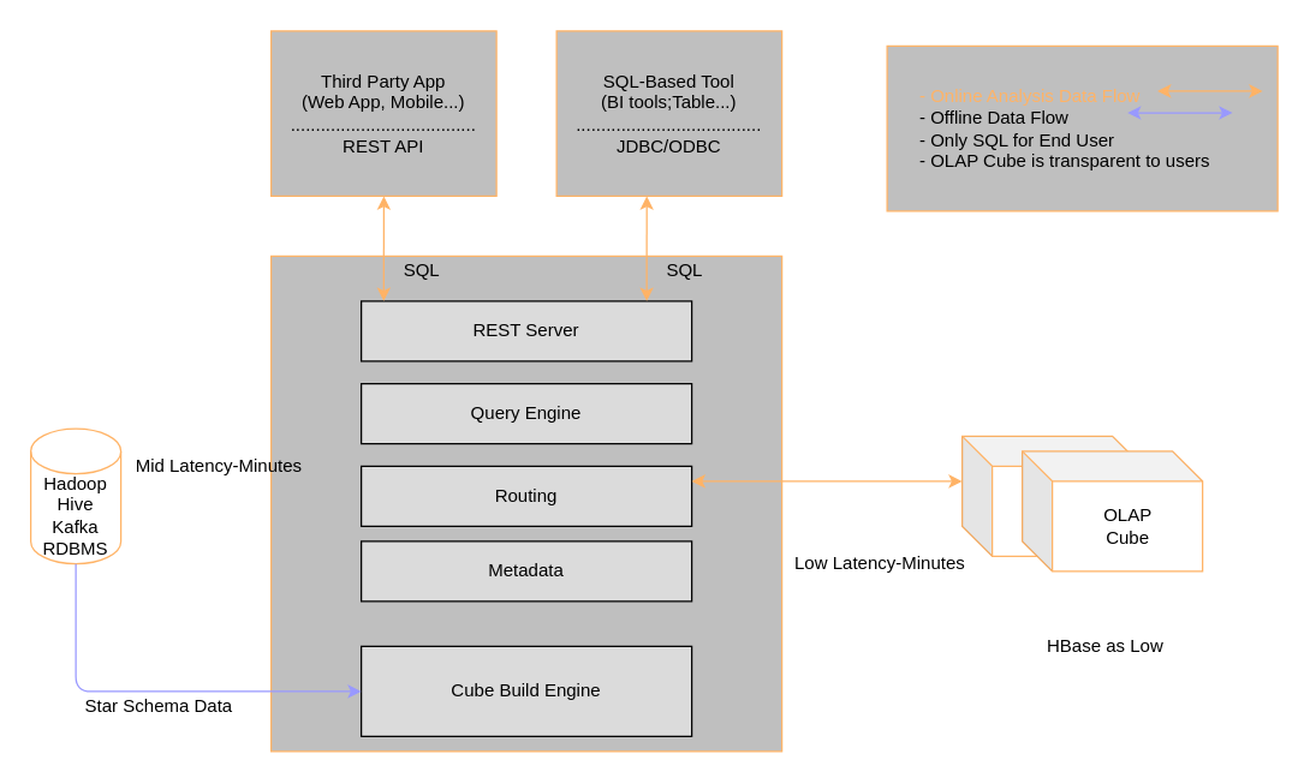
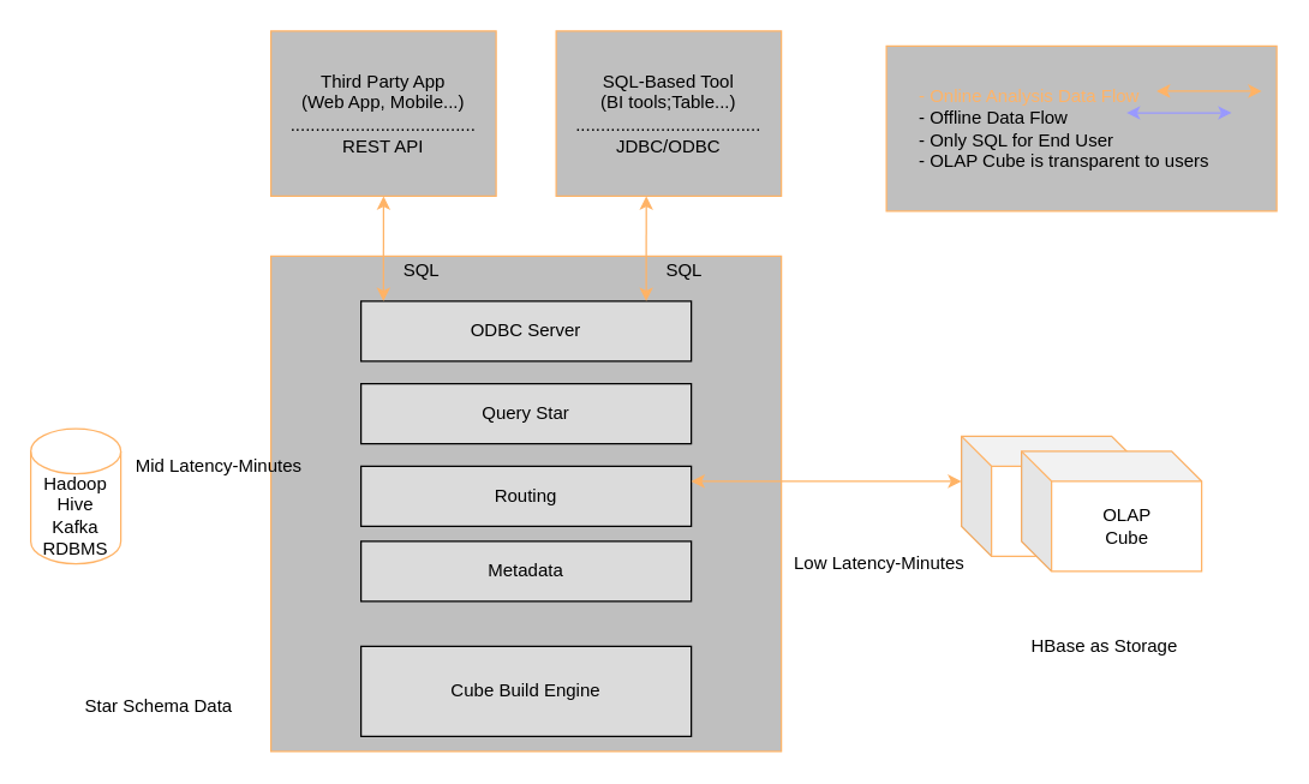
  <mxCell id="0" />
  <mxCell id="1" parent="0" />
  <mxCell id="2" value="&lt;font color=&quot;#000000&quot;&gt;Hadoop&lt;br&gt;Hive&lt;br&gt;Kafka&lt;br&gt;RDBMS&lt;/font&gt;" style="shape=cylinder3;whiteSpace=wrap;html=1;boundedLbl=1;backgroundOutline=1;size=15;fillColor=#FFFFFF;strokeColor=#FFB366;" vertex="1" parent="1"><mxGeometry x="20" y="285" width="60" height="90" as="geometry" /></mxCell>
  <mxCell id="3" value="" style="rounded=0;whiteSpace=wrap;html=1;strokeColor=#FFB366;fillColor=#BFBFBF;" vertex="1" parent="1"><mxGeometry x="180" y="170" width="340" height="330" as="geometry" /></mxCell>
- <mxCell id="4" value="&lt;font color=&quot;#000000&quot;&gt;REST Server&lt;/font&gt;" style="rounded=0;whiteSpace=wrap;html=1;fillColor=#DBDBDB;" vertex="1" parent="1"><mxGeometry x="240" y="200" width="220" height="40" as="geometry" /></mxCell>
- <mxCell id="5" value="&lt;font color=&quot;#000000&quot;&gt;Query Engine&lt;/font&gt;" style="rounded=0;whiteSpace=wrap;html=1;fillColor=#DBDBDB;" vertex="1" parent="1"><mxGeometry x="240" y="255" width="220" height="40" as="geometry" /></mxCell>
+ <mxCell id="4" value="&lt;font color=&quot;#000000&quot;&gt;ODBC Server&lt;/font&gt;" style="rounded=0;whiteSpace=wrap;html=1;fillColor=#DBDBDB;" vertex="1" parent="1"><mxGeometry x="240" y="200" width="220" height="40" as="geometry" /></mxCell>
+ <mxCell id="5" value="&lt;font color=&quot;#000000&quot;&gt;Query Star&lt;/font&gt;" style="rounded=0;whiteSpace=wrap;html=1;fillColor=#DBDBDB;" vertex="1" parent="1"><mxGeometry x="240" y="255" width="220" height="40" as="geometry" /></mxCell>
  <mxCell id="6" value="&lt;font color=&quot;#000000&quot;&gt;Routing&lt;/font&gt;" style="rounded=0;whiteSpace=wrap;html=1;fillColor=#DBDBDB;" vertex="1" parent="1"><mxGeometry x="240" y="310" width="220" height="40" as="geometry" /></mxCell>
  <mxCell id="7" value="&lt;font color=&quot;#000000&quot;&gt;Metadata&lt;/font&gt;" style="rounded=0;whiteSpace=wrap;html=1;fillColor=#DBDBDB;" vertex="1" parent="1"><mxGeometry x="240" y="360" width="220" height="40" as="geometry" /></mxCell>
  <mxCell id="8" value="&lt;font color=&quot;#000000&quot;&gt;Cube Build Engine&lt;/font&gt;" style="rounded=0;whiteSpace=wrap;html=1;fillColor=#DBDBDB;" vertex="1" parent="1"><mxGeometry x="240" y="430" width="220" height="60" as="geometry" /></mxCell>
  <mxCell id="9" value="&lt;font color=&quot;#000000&quot;&gt;Third Party App&lt;br&gt;(Web App, Mobile...)&lt;br&gt;.....................................&lt;br&gt;REST API&lt;br&gt;&lt;/font&gt;" style="rounded=0;whiteSpace=wrap;html=1;strokeColor=#FFB366;fillColor=#BFBFBF;" vertex="1" parent="1"><mxGeometry x="180" y="20" width="150" height="110" as="geometry" /></mxCell>
  <mxCell id="10" value="&lt;font color=&quot;#000000&quot;&gt;SQL-Based Tool&lt;br&gt;(BI tools;Table...)&lt;br&gt;.....................................&lt;br&gt;JDBC/ODBC&lt;br&gt;&lt;/font&gt;" style="rounded=0;whiteSpace=wrap;html=1;strokeColor=#FFB366;fillColor=#BFBFBF;" vertex="1" parent="1"><mxGeometry x="370" y="20" width="150" height="110" as="geometry" /></mxCell>
  <mxCell id="11" value="" style="endArrow=classic;startArrow=classic;html=1;entryX=0.5;entryY=1;entryDx=0;entryDy=0;exitX=0.068;exitY=0;exitDx=0;exitDy=0;exitPerimeter=0;strokeColor=#FFB366;" edge="1" parent="1" source="4" target="9"><mxGeometry width="50" height="50" relative="1" as="geometry"><mxPoint x="650" y="190" as="sourcePoint" /><mxPoint x="700" y="140" as="targetPoint" /></mxGeometry></mxCell>
  <mxCell id="12" value="&lt;font color=&quot;#000000&quot;&gt;SQL&lt;/font&gt;" style="text;html=1;align=center;verticalAlign=middle;resizable=0;points=[];autosize=1;" vertex="1" parent="1"><mxGeometry x="260" y="170" width="40" height="20" as="geometry" /></mxCell>
  <mxCell id="13" value="" style="endArrow=classic;startArrow=classic;html=1;entryX=0.5;entryY=1;entryDx=0;entryDy=0;exitX=0.068;exitY=0;exitDx=0;exitDy=0;exitPerimeter=0;strokeColor=#FFB366;" edge="1" parent="1"><mxGeometry width="50" height="50" relative="1" as="geometry"><mxPoint x="430" y="200" as="sourcePoint" /><mxPoint x="430.04" y="130" as="targetPoint" /></mxGeometry></mxCell>
  <mxCell id="14" value="&lt;font color=&quot;#000000&quot;&gt;SQL&lt;/font&gt;" style="text;html=1;align=center;verticalAlign=middle;resizable=0;points=[];autosize=1;" vertex="1" parent="1"><mxGeometry x="435.04" y="170" width="40" height="20" as="geometry" /></mxCell>
  <mxCell id="15" value="" style="shape=cube;whiteSpace=wrap;html=1;boundedLbl=1;backgroundOutline=1;darkOpacity=0.05;darkOpacity2=0.1;strokeColor=#FFB366;fillColor=#FFFFFF;" vertex="1" parent="1"><mxGeometry x="640" y="290" width="120" height="80" as="geometry" /></mxCell>
  <mxCell id="16" value="" style="shape=cube;whiteSpace=wrap;html=1;boundedLbl=1;backgroundOutline=1;darkOpacity=0.05;darkOpacity2=0.1;strokeColor=#FFB366;fillColor=#FFFFFF;" vertex="1" parent="1"><mxGeometry x="680" y="300" width="120" height="80" as="geometry" /></mxCell>
  <mxCell id="17" value="&lt;font color=&quot;#000000&quot;&gt;OLAP&lt;br&gt;Cube&lt;br&gt;&lt;/font&gt;" style="text;html=1;align=center;verticalAlign=middle;resizable=0;points=[];autosize=1;" vertex="1" parent="1"><mxGeometry x="725" y="335" width="50" height="30" as="geometry" /></mxCell>
- <mxCell id="18" value="HBase as Low" style="text;html=1;align=center;verticalAlign=middle;resizable=0;points=[];autosize=1;" vertex="1" parent="1"><mxGeometry x="680" y="420" width="110" height="20" as="geometry" /></mxCell>
+ <mxCell id="18" value="HBase as Storage" style="text;html=1;align=center;verticalAlign=middle;resizable=0;points=[];autosize=1;" vertex="1" parent="1"><mxGeometry x="680" y="420" width="110" height="20" as="geometry" /></mxCell>
  <mxCell id="19" value="" style="endArrow=classic;startArrow=classic;html=1;entryX=0;entryY=0;entryDx=0;entryDy=30;exitX=1;exitY=0.25;exitDx=0;exitDy=0;strokeColor=#FFB366;entryPerimeter=0;" edge="1" parent="1" source="6" target="15"><mxGeometry width="50" height="50" relative="1" as="geometry"><mxPoint x="440" y="210" as="sourcePoint" /><mxPoint x="440.04" y="140" as="targetPoint" /></mxGeometry></mxCell>
- <mxCell id="20" value="" style="endArrow=classic;html=1;exitX=0.5;exitY=1;exitDx=0;exitDy=0;exitPerimeter=0;entryX=0;entryY=0.5;entryDx=0;entryDy=0;edgeStyle=orthogonalEdgeStyle;strokeColor=#9999FF;" edge="1" parent="1" source="2" target="8"><mxGeometry width="50" height="50" relative="1" as="geometry"><mxPoint x="440" y="400" as="sourcePoint" /><mxPoint x="490" y="350" as="targetPoint" /></mxGeometry></mxCell>
  <mxCell id="21" value="Star Schema Data" style="text;html=1;align=center;verticalAlign=middle;resizable=0;points=[];autosize=1;" vertex="1" parent="1"><mxGeometry x="50" y="460" width="110" height="20" as="geometry" /></mxCell>
  <mxCell id="22" value="Mid Latency-Minutes" style="text;html=1;align=center;verticalAlign=middle;resizable=0;points=[];autosize=1;" vertex="1" parent="1"><mxGeometry x="80" y="300" width="130" height="20" as="geometry" /></mxCell>
  <mxCell id="23" value="Low Latency-Minutes" style="text;html=1;align=center;verticalAlign=middle;resizable=0;points=[];autosize=1;" vertex="1" parent="1"><mxGeometry x="520" y="365" width="130" height="20" as="geometry" /></mxCell>
  <mxCell id="24" value="&lt;div style=&quot;text-align: left&quot;&gt;&lt;br&gt;&lt;/div&gt;" style="rounded=0;whiteSpace=wrap;html=1;strokeColor=#FFB366;fillColor=#BFBFBF;" vertex="1" parent="1"><mxGeometry x="590" y="30" width="260" height="110" as="geometry" /></mxCell>
  <mxCell id="25" value="&lt;font color=&quot;#ffb366&quot;&gt;- Online Analysis Data Flow&amp;nbsp;&lt;/font&gt;&lt;br&gt;&lt;font color=&quot;#000000&quot;&gt;- Offline Data Flow&lt;br&gt;- Only SQL for End User&lt;br&gt;- OLAP Cube is transparent to users&lt;/font&gt;" style="text;html=1;align=left;verticalAlign=middle;resizable=0;points=[];autosize=1;" vertex="1" parent="1"><mxGeometry x="610" y="55" width="210" height="60" as="geometry" /></mxCell>
  <mxCell id="26" value="" style="endArrow=classic;startArrow=classic;html=1;exitX=1;exitY=0.25;exitDx=0;exitDy=0;strokeColor=#FFB366;" edge="1" parent="1"><mxGeometry width="50" height="50" relative="1" as="geometry"><mxPoint x="770" y="60" as="sourcePoint" /><mxPoint x="840" y="60" as="targetPoint" /></mxGeometry></mxCell>
  <mxCell id="27" value="" style="endArrow=classic;startArrow=classic;html=1;exitX=1;exitY=0.25;exitDx=0;exitDy=0;strokeColor=#9999FF;" edge="1" parent="1"><mxGeometry width="50" height="50" relative="1" as="geometry"><mxPoint x="750" y="74.5" as="sourcePoint" /><mxPoint x="820" y="74.5" as="targetPoint" /></mxGeometry></mxCell>
